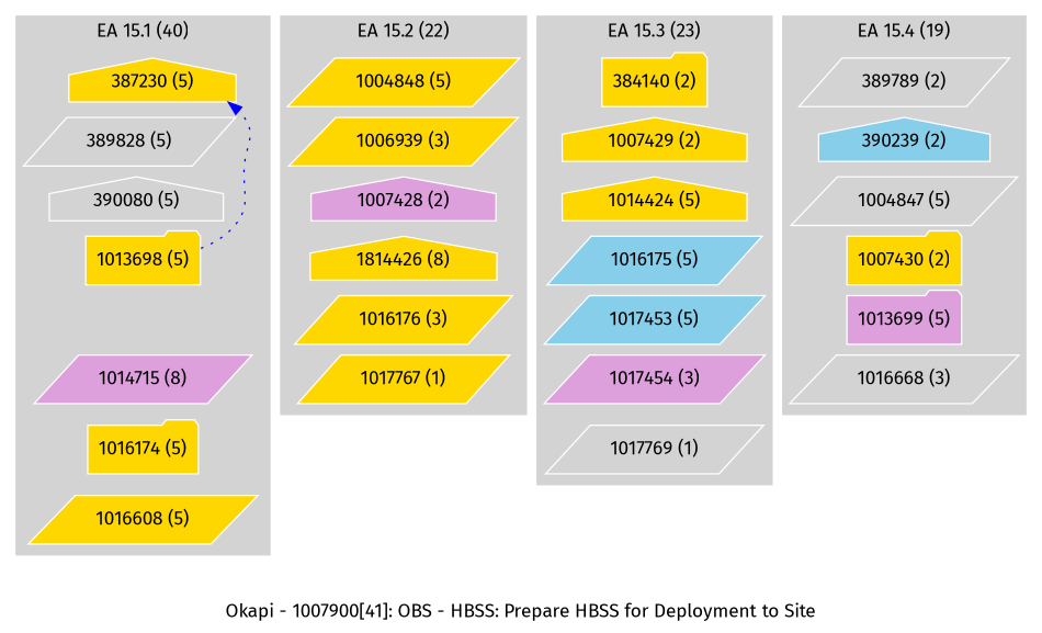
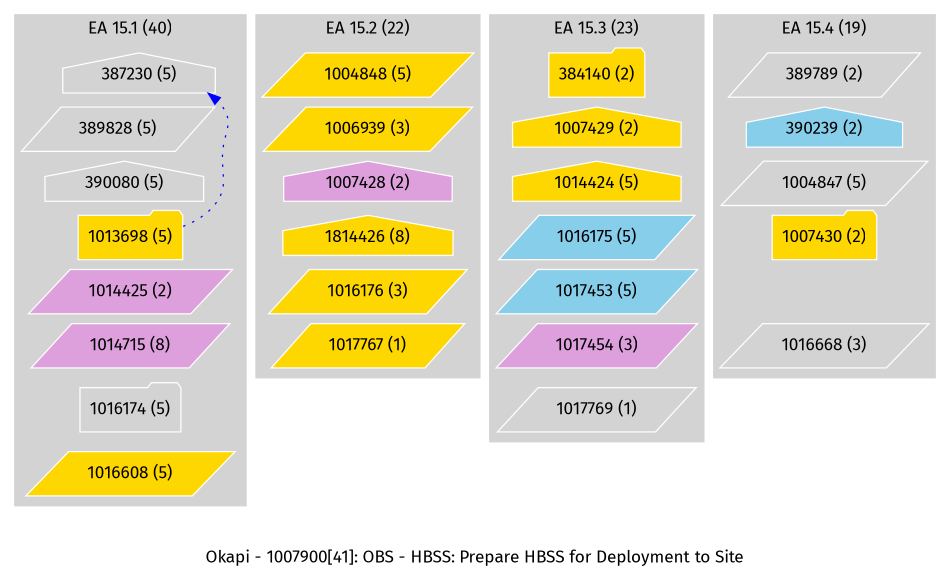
  digraph {
    fontname="Fira Sans"
    label="Okapi - 1007900[41]: OBS - HBSS: Prepare HBSS for Deployment to Site"
    ranksep=.1
    node [color=white fillcolor=gold fontname="Fira Sans" shape=parallelogram style=filled]
    edge [fontname="Fira Sans" style=invis]
-   "387230 (5)" [shape=house]
+   "387230 (5)" [fillcolor=lightgrey shape=house]
    "389828 (5)" [fillcolor=lightgrey]
    "390080 (5)" [fillcolor=lightgrey shape=house]
    "1013698 (5)" [shape=folder]
+   "1014425 (2)" [fillcolor=plum]
    "1014715 (8)" [fillcolor=plum]
-   "1016174 (5)" [shape=folder]
+   "1016174 (5)" [fillcolor=lightgrey shape=folder]
    "1016608 (5)"
    "1004848 (5)"
    "1006939 (3)"
    "1007428 (2)" [fillcolor=plum shape=house]
    n12 [label="1814426 (8)" shape=house]
    "1016176 (3)"
    "1017767 (1)"
    "384140 (2)" [shape=folder]
    "1007429 (2)" [shape=house]
    "1014424 (5)" [shape=house]
    "1016175 (5)" [fillcolor=skyblue]
    "1017453 (5)" [fillcolor=skyblue]
    "1017454 (3)" [fillcolor=plum]
    "1017769 (1)" [fillcolor=lightgrey]
    "389789 (2)" [fillcolor=lightgrey]
    "390239 (2)" [fillcolor=skyblue shape=house]
    "1004847 (5)" [fillcolor=lightgrey]
    "1007430 (2)" [shape=folder]
-   "1013699 (5)" [fillcolor=plum shape=folder]
    "1016668 (3)" [fillcolor=lightgrey]
    subgraph cluster_1 {
      color=lightgrey
      label="EA 15.1 (40)"
      style=filled
      "387230 (5)"
      "389828 (5)"
      "390080 (5)"
      "1013698 (5)"
+     "1014425 (2)"
      "1014715 (8)"
      "1016174 (5)"
      "1016608 (5)"
    }
    subgraph cluster_2 {
      color=lightgrey
      label="EA 15.2 (22)"
      style=filled
      "1004848 (5)"
      "1006939 (3)"
      "1007428 (2)"
      n12
      "1016176 (3)"
      "1017767 (1)"
    }
    subgraph cluster_3 {
      color=lightgrey
      label="EA 15.3 (23)"
      style=filled
      "384140 (2)"
      "1007429 (2)"
      "1014424 (5)"
      "1016175 (5)"
      "1017453 (5)"
      "1017454 (3)"
      "1017769 (1)"
    }
    subgraph cluster_4 {
      color=lightgrey
      label="EA 15.4 (19)"
      style=filled
      "389789 (2)"
      "390239 (2)"
      "1004847 (5)"
      "1007430 (2)"
-     "1013699 (5)"
      "1016668 (3)"
    }
    "387230 (5)" -> "389828 (5)"
    "389828 (5)" -> "390080 (5)"
    "390080 (5)" -> "1013698 (5)"
    "1013698 (5)" -> "387230 (5)" [color=blue style=dotted]
+   "1013698 (5)" -> "1014425 (2)"
+   "1014425 (2)" -> "1014715 (8)"
    "1014715 (8)" -> "1016174 (5)"
    "1016174 (5)" -> "1016608 (5)"
    "1004848 (5)" -> "1006939 (3)"
    "1006939 (3)" -> "1007428 (2)"
    "1007428 (2)" -> n12
    n12 -> "1016176 (3)"
    "1016176 (3)" -> "1017767 (1)"
    "384140 (2)" -> "1007429 (2)"
    "1007429 (2)" -> "1014424 (5)"
    "1014424 (5)" -> "1016175 (5)"
    "1016175 (5)" -> "1017453 (5)"
    "1017453 (5)" -> "1017454 (3)"
    "1017454 (3)" -> "1017769 (1)"
    "389789 (2)" -> "390239 (2)"
    "390239 (2)" -> "1004847 (5)"
    "1004847 (5)" -> "1007430 (2)"
-   "1007430 (2)" -> "1013699 (5)"
-   "1013699 (5)" -> "1016668 (3)"
  }
